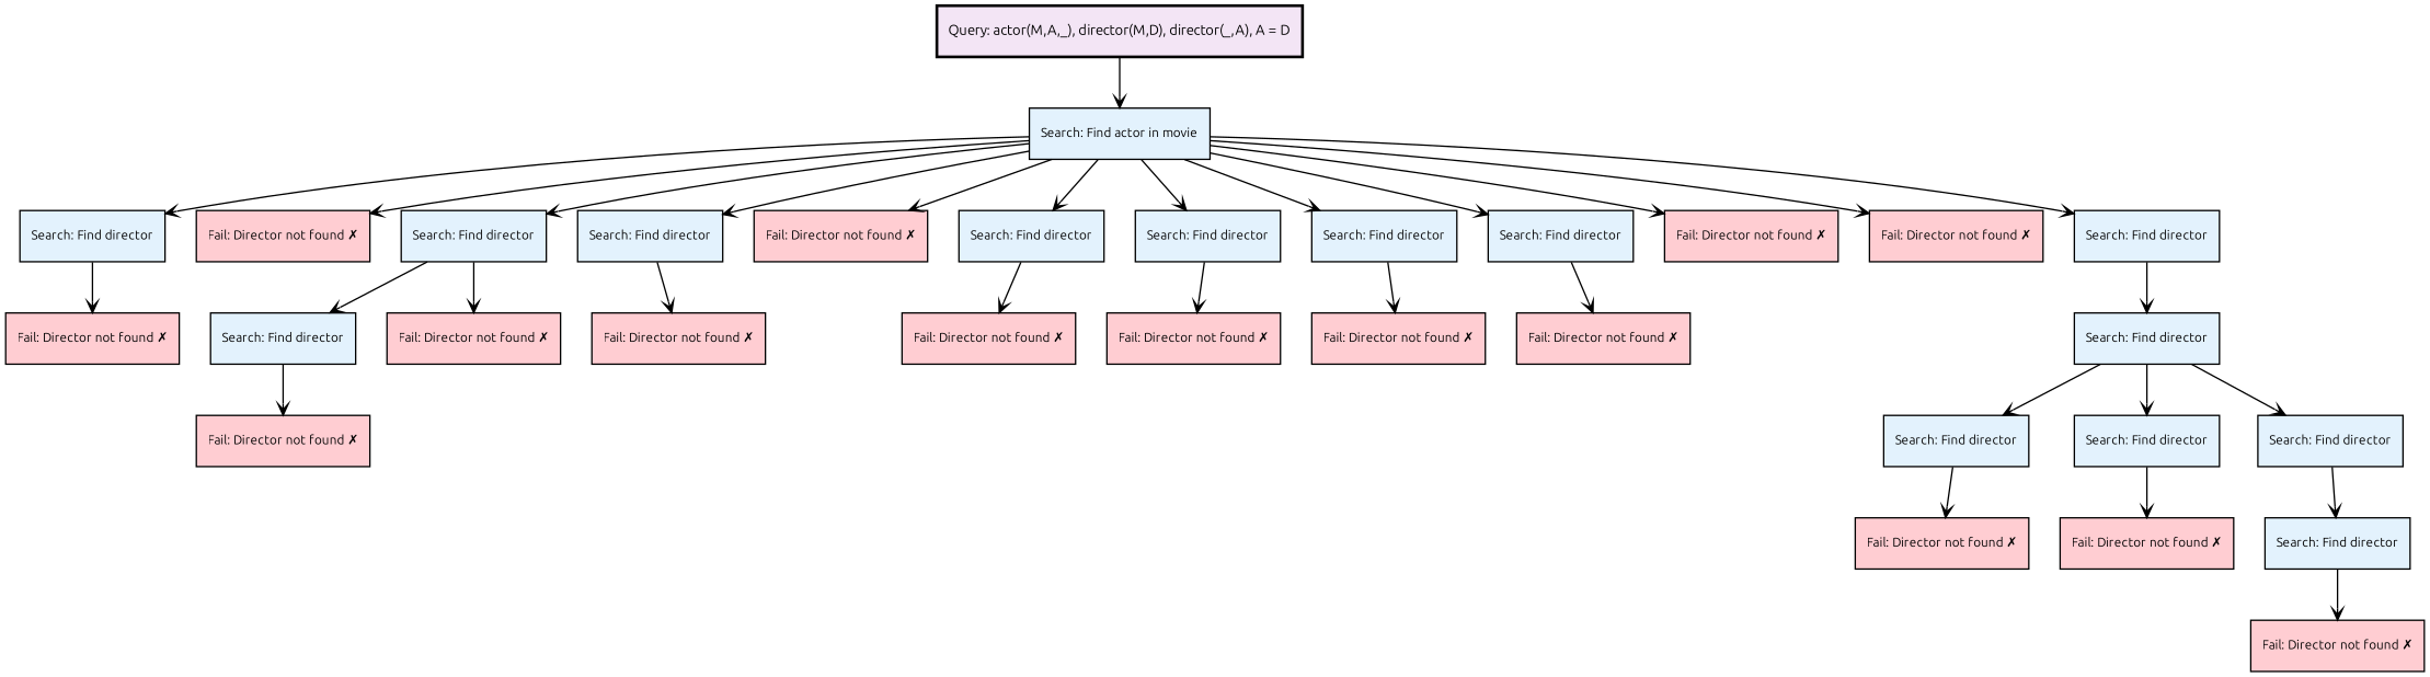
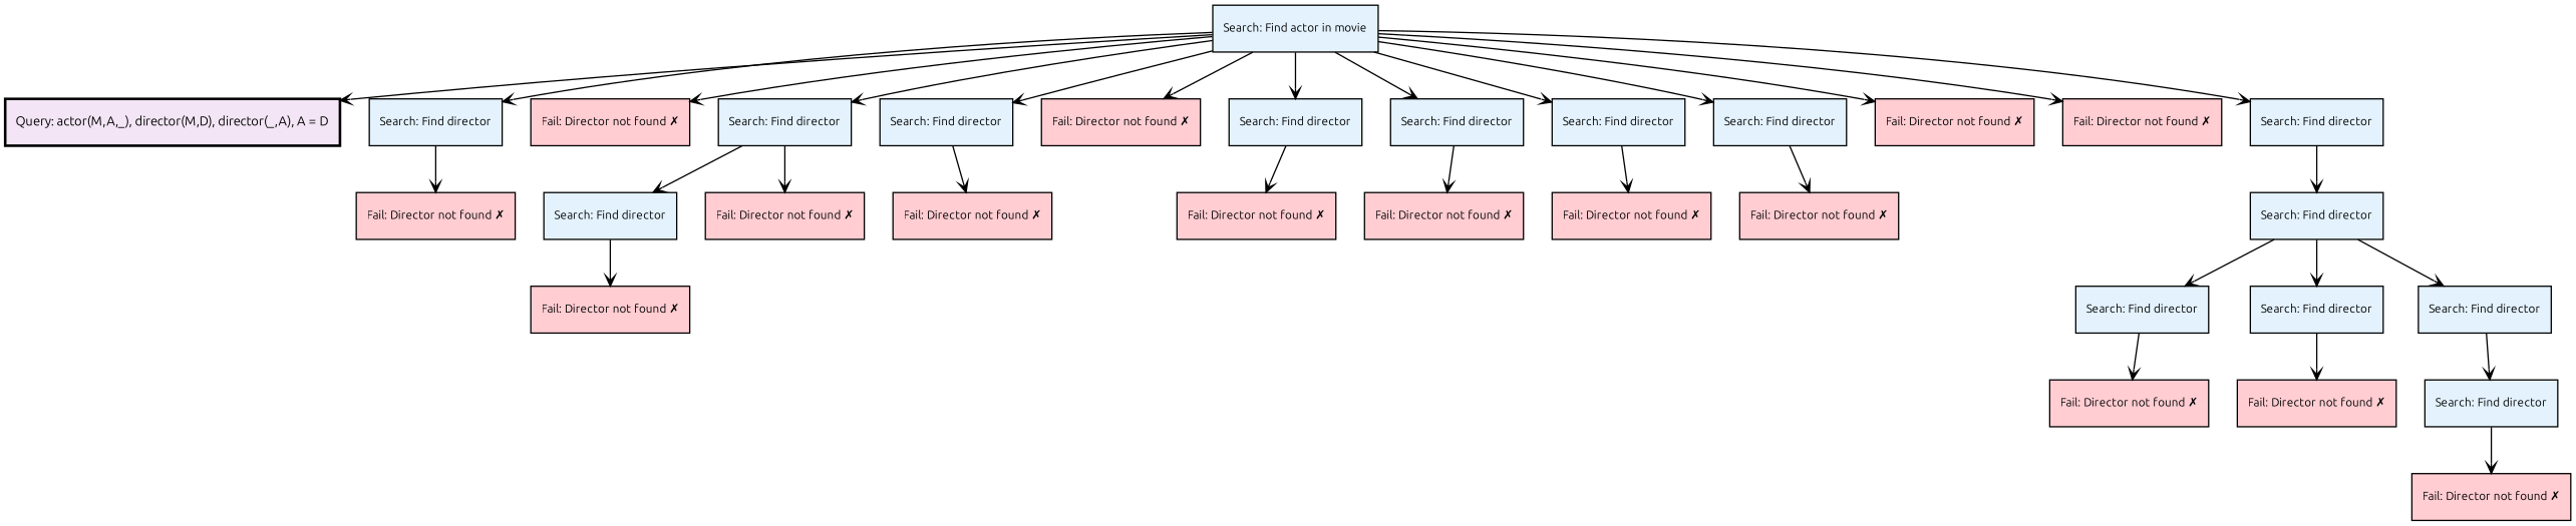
  digraph {
    nodesep=0.3
    rankdir=TB
    ranksep=0.5
    fontname=Ubuntu
    node [fillcolor="#e3f2fd" fontname=Ubuntu fontsize=9 shape=box style=filled]
    edge [arrowhead=vee arrowsize=0.8 fontname=Ubuntu]
    n1 [fillcolor="#f3e5f5" fontsize=10 label="Query: actor(M,A,_), director(M,D), director(_,A), A \= D" style="filled,bold"]
    n2 [label="Search: Find actor in movie"]
    n3 [label="Search: Find director"]
    n4 [fillcolor="#ffcdd2" label="Fail: Director not found ✗"]
    n5 [label="Search: Find director"]
    n6 [label="Search: Find director"]
    n7 [fillcolor="#ffcdd2" label="Fail: Director not found ✗"]
    n8 [label="Search: Find director"]
    n9 [label="Search: Find director"]
    n10 [label="Search: Find director"]
    n11 [label="Search: Find director"]
    n12 [fillcolor="#ffcdd2" label="Fail: Director not found ✗"]
    n13 [fillcolor="#ffcdd2" label="Fail: Director not found ✗"]
    n14 [label="Search: Find director"]
    n15 [fillcolor="#ffcdd2" label="Fail: Director not found ✗"]
    n16 [label="Search: Find director"]
    n17 [fillcolor="#ffcdd2" label="Fail: Director not found ✗"]
    n18 [fillcolor="#ffcdd2" label="Fail: Director not found ✗"]
    n19 [fillcolor="#ffcdd2" label="Fail: Director not found ✗"]
    n20 [fillcolor="#ffcdd2" label="Fail: Director not found ✗"]
    n21 [fillcolor="#ffcdd2" label="Fail: Director not found ✗"]
    n22 [fillcolor="#ffcdd2" label="Fail: Director not found ✗"]
    n23 [fillcolor="#ffcdd2" label="Fail: Director not found ✗"]
    n24 [label="Search: Find director"]
    n25 [label="Search: Find director"]
    n26 [label="Search: Find director"]
    n27 [label="Search: Find director"]
    n28 [fillcolor="#ffcdd2" label="Fail: Director not found ✗"]
    n29 [fillcolor="#ffcdd2" label="Fail: Director not found ✗"]
    n30 [label="Search: Find director"]
    n31 [fillcolor="#ffcdd2" label="Fail: Director not found ✗"]
-   n1 -> n2
+   n2 -> n1
    n2 -> n3
    n2 -> n4
    n2 -> n5
    n2 -> n6
    n2 -> n7
    n2 -> n8
    n2 -> n9
    n2 -> n10
    n2 -> n11
    n2 -> n12
    n2 -> n13
    n2 -> n14
    n3 -> n15
    n5 -> n16
    n5 -> n17
    n6 -> n19
    n8 -> n20
    n9 -> n21
    n10 -> n22
    n11 -> n23
    n14 -> n24
    n16 -> n18
    n24 -> n25
    n24 -> n26
    n24 -> n27
    n25 -> n28
    n26 -> n29
    n27 -> n30
    n30 -> n31
  }
